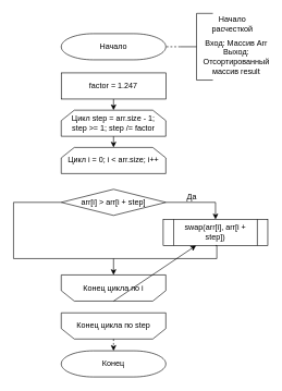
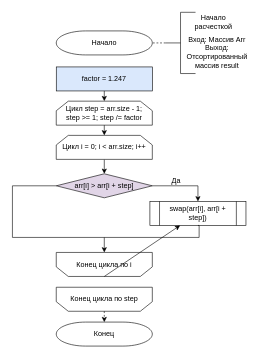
  <mxCell id="0" />
  <mxCell id="1" parent="0" />
  <mxCell id="2" value="Начало" style="strokeWidth=1;html=1;shape=mxgraph.flowchart.terminator;whiteSpace=wrap;rotation=0;" parent="1" vertex="1"><mxGeometry x="93" y="51" width="160" height="40" as="geometry" /></mxCell>
  <mxCell id="3" value="Конец" style="strokeWidth=1;html=1;shape=mxgraph.flowchart.terminator;whiteSpace=wrap;rotation=0;" parent="1" vertex="1"><mxGeometry x="93" y="536" width="160" height="40" as="geometry" /></mxCell>
  <mxCell id="4" value="" style="strokeWidth=1;html=1;shape=mxgraph.flowchart.annotation_2;align=left;labelPosition=right;pointerEvents=1;rotation=0;" parent="1" vertex="1"><mxGeometry x="275" y="20" width="50" height="102" as="geometry" /></mxCell>
  <mxCell id="5" value="" style="endArrow=none;dashed=1;html=1;rounded=0;entryX=1;entryY=0.5;entryDx=0;entryDy=0;entryPerimeter=0;exitX=0;exitY=0.5;exitDx=0;exitDy=0;exitPerimeter=0;" parent="1" source="4" target="2" edge="1"><mxGeometry width="50" height="50" relative="1" as="geometry"><mxPoint x="333" y="301" as="sourcePoint" /><mxPoint x="383" y="251" as="targetPoint" /></mxGeometry></mxCell>
- <mxCell id="6" value="factor = 1.247" style="rounded=0;whiteSpace=wrap;html=1;rotation=0;" parent="1" vertex="1"><mxGeometry x="93" y="111" width="160" height="40" as="geometry" /></mxCell>
+ <mxCell id="6" value="factor = 1.247" style="rounded=0;whiteSpace=wrap;html=1;rotation=0;fillColor=#dae8fc;" parent="1" vertex="1"><mxGeometry x="93" y="111" width="160" height="40" as="geometry" /></mxCell>
  <mxCell id="7" value="Начало расчесткой" style="text;html=1;strokeColor=none;fillColor=none;align=center;verticalAlign=middle;whiteSpace=wrap;rounded=0;" parent="1" vertex="1"><mxGeometry x="325" y="21" width="60" height="30" as="geometry" /></mxCell>
  <mxCell id="8" value="Вход: Массив Arr&lt;br&gt;Выход: Отсортированный массив result" style="text;html=1;strokeColor=none;fillColor=none;align=center;verticalAlign=middle;whiteSpace=wrap;rounded=0;" parent="1" vertex="1"><mxGeometry x="331" y="72" width="60" height="30" as="geometry" /></mxCell>
- <mxCell id="9" value="arr[i] &amp;gt; arr[i + step]" style="rhombus;whiteSpace=wrap;html=1;rotation=0;" parent="1" vertex="1"><mxGeometry x="93" y="289" width="160" height="40" as="geometry" /></mxCell>
+ <mxCell id="9" value="arr[i] &amp;gt; arr[i + step]" style="rhombus;whiteSpace=wrap;html=1;rotation=0;fillColor=#e1d5e7;" parent="1" vertex="1"><mxGeometry x="93" y="289" width="160" height="40" as="geometry" /></mxCell>
  <mxCell id="10" value="swap(arr[i], arr[i + step])" style="shape=process;whiteSpace=wrap;html=1;backgroundOutline=1;rotation=0;" parent="1" vertex="1"><mxGeometry x="249" y="335" width="160" height="40" as="geometry" /></mxCell>
+ <mxCell id="11" value="" style="endArrow=classic;html=1;rounded=0;exitX=0.5;exitY=1;exitDx=0;exitDy=0;entryX=0.5;entryY=0;entryDx=0;entryDy=0;" parent="1" source="19" target="9" edge="1"><mxGeometry width="50" height="50" relative="1" as="geometry"><mxPoint x="173" y="322" as="sourcePoint" /><mxPoint x="237" y="360" as="targetPoint" /></mxGeometry></mxCell>
  <mxCell id="12" value="" style="endArrow=classic;html=1;rounded=0;entryX=0.5;entryY=0;entryDx=0;entryDy=0;exitX=1;exitY=0.5;exitDx=0;exitDy=0;edgeStyle=orthogonalEdgeStyle;" parent="1" source="9" target="10" edge="1"><mxGeometry width="50" height="50" relative="1" as="geometry"><mxPoint x="164" y="365" as="sourcePoint" /><mxPoint x="214" y="315" as="targetPoint" /></mxGeometry></mxCell>
  <mxCell id="13" value="" style="endArrow=none;html=1;rounded=0;exitX=0;exitY=0.5;exitDx=0;exitDy=0;entryX=0.5;entryY=1;entryDx=0;entryDy=0;edgeStyle=orthogonalEdgeStyle;" parent="1" source="9" target="10" edge="1"><mxGeometry width="50" height="50" relative="1" as="geometry"><mxPoint x="164" y="365" as="sourcePoint" /><mxPoint x="331" y="482" as="targetPoint" /><Array as="points"><mxPoint x="20" y="309" /><mxPoint x="20" y="395" /><mxPoint x="331" y="395" /><mxPoint x="331" y="375" /></Array></mxGeometry></mxCell>
  <mxCell id="14" value="" style="endArrow=classic;html=1;rounded=0;entryX=0.5;entryY=1;entryDx=0;entryDy=0;" parent="1" target="17" edge="1"><mxGeometry width="50" height="50" relative="1" as="geometry"><mxPoint x="173" y="395" as="sourcePoint" /><mxPoint x="165" y="515" as="targetPoint" /></mxGeometry></mxCell>
  <mxCell id="15" value="Да" style="text;html=1;strokeColor=none;fillColor=none;align=center;verticalAlign=middle;whiteSpace=wrap;rounded=0;" parent="1" vertex="1"><mxGeometry x="263" y="286" width="60" height="30" as="geometry" /></mxCell>
  <mxCell id="16" value="Цикл step = arr.size - 1; &lt;br&gt;step &amp;gt;= 1; step /= factor" style="shape=loopLimit;whiteSpace=wrap;html=1;rotation=0;" parent="1" vertex="1"><mxGeometry x="93" y="168" width="160" height="40" as="geometry" /></mxCell>
  <mxCell id="17" value="Конец цикла по i" style="shape=loopLimit;whiteSpace=wrap;html=1;rotation=0;direction=west;" parent="1" vertex="1"><mxGeometry x="93" y="420" width="160" height="40" as="geometry" /></mxCell>
  <mxCell id="18" value="" style="endArrow=classic;html=1;rounded=0;entryX=0.5;entryY=0;entryDx=0;entryDy=0;exitX=0.5;exitY=1;exitDx=0;exitDy=0;" parent="1" source="6" target="16" edge="1"><mxGeometry width="50" height="50" relative="1" as="geometry"><mxPoint x="184" y="459" as="sourcePoint" /><mxPoint x="234" y="409" as="targetPoint" /></mxGeometry></mxCell>
  <mxCell id="19" value="Цикл i = 0; i &amp;lt; arr.size; i++" style="shape=loopLimit;whiteSpace=wrap;html=1;rotation=0;" parent="1" vertex="1"><mxGeometry x="93" y="225" width="160" height="40" as="geometry" /></mxCell>
  <mxCell id="20" value="" style="endArrow=classic;html=1;rounded=0;entryX=0.5;entryY=0;entryDx=0;entryDy=0;exitX=0.5;exitY=1;exitDx=0;exitDy=0;" parent="1" source="16" target="19" edge="1"><mxGeometry width="50" height="50" relative="1" as="geometry"><mxPoint x="184" y="459" as="sourcePoint" /><mxPoint x="234" y="409" as="targetPoint" /></mxGeometry></mxCell>
  <mxCell id="21" value="Конец цикла по step" style="shape=loopLimit;whiteSpace=wrap;html=1;rotation=0;direction=west;" parent="1" vertex="1"><mxGeometry x="93" y="478" width="160" height="40" as="geometry" /></mxCell>
  <mxCell id="22" value="" style="endArrow=classic;html=1;rounded=0;exitX=0.5;exitY=0;exitDx=0;exitDy=0;" parent="1" source="17" target="10" edge="1"><mxGeometry width="50" height="50" relative="1" as="geometry"><mxPoint x="169" y="443" as="sourcePoint" /><mxPoint x="219" y="393" as="targetPoint" /></mxGeometry></mxCell>
  <mxCell id="23" value="" style="endArrow=classic;html=1;rounded=0;entryX=0.5;entryY=0;entryDx=0;entryDy=0;entryPerimeter=0;exitX=0.5;exitY=0;exitDx=0;exitDy=0;dashed=1;" parent="1" source="21" target="3" edge="1"><mxGeometry width="50" height="50" relative="1" as="geometry"><mxPoint x="169" y="443" as="sourcePoint" /><mxPoint x="219" y="393" as="targetPoint" /></mxGeometry></mxCell>
